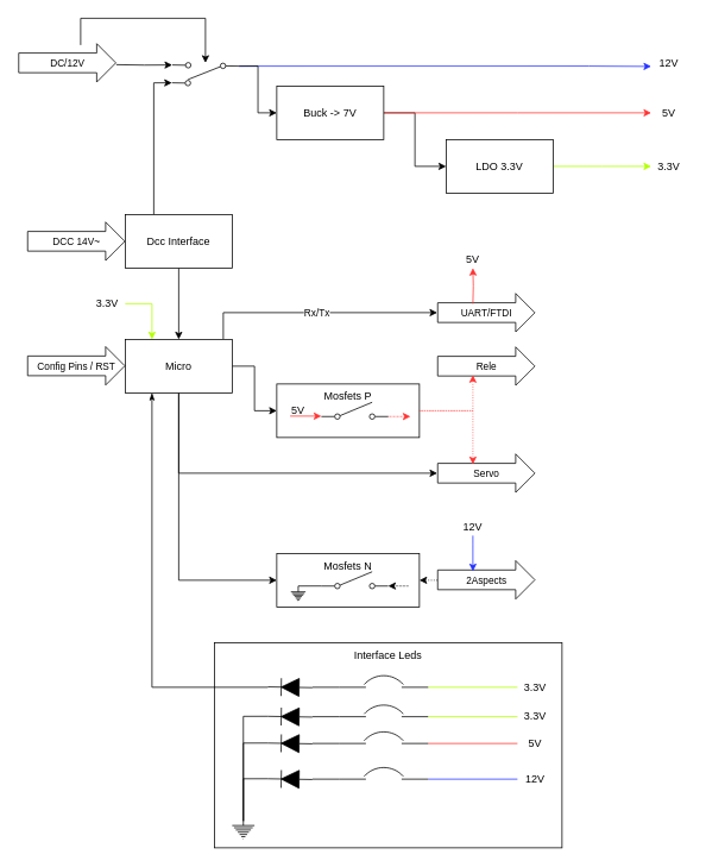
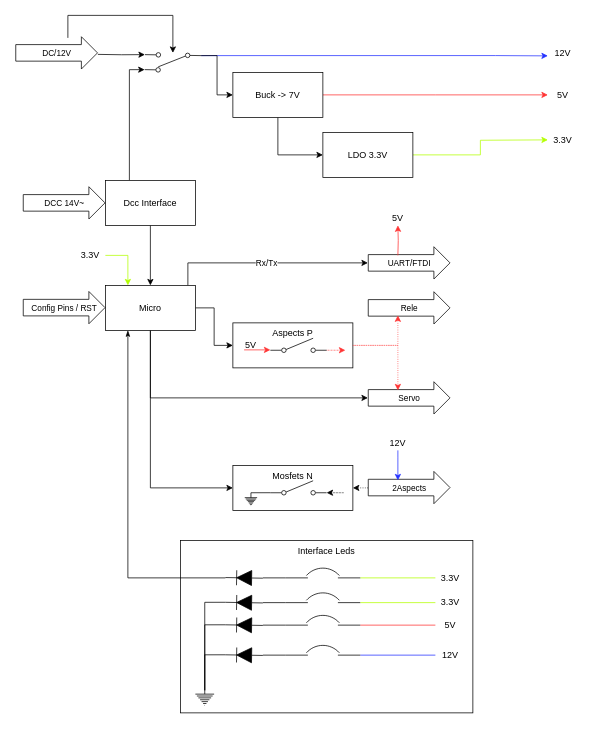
  <mxCell id="0" />
  <mxCell id="1" parent="0" />
  <mxCell id="2" value="Interface Leds" style="rounded=0;whiteSpace=wrap;html=1;verticalAlign=top;" vertex="1" parent="1"><mxGeometry x="240" y="720" width="390" height="230" as="geometry" /></mxCell>
  <mxCell id="3" style="edgeStyle=orthogonalEdgeStyle;rounded=0;orthogonalLoop=1;jettySize=auto;html=1;entryX=0;entryY=0.5;entryDx=0;entryDy=0;" edge="1" parent="1" source="5" target="14"><mxGeometry relative="1" as="geometry" /></mxCell>
  <mxCell id="4" style="edgeStyle=orthogonalEdgeStyle;rounded=0;orthogonalLoop=1;jettySize=auto;html=1;strokeColor=#FF3333;" edge="1" parent="1" source="5"><mxGeometry relative="1" as="geometry"><mxPoint x="730" y="126" as="targetPoint" /></mxGeometry></mxCell>
  <mxCell id="5" value="Buck -&amp;gt; 7V" style="rounded=0;whiteSpace=wrap;html=1;" vertex="1" parent="1"><mxGeometry x="310" y="96" width="120" height="60" as="geometry" /></mxCell>
  <mxCell id="6" value="DC/12V" style="shape=flexArrow;endArrow=classic;html=1;width=22.069;endSize=6.828;" edge="1" parent="1"><mxGeometry width="50" height="50" relative="1" as="geometry"><mxPoint x="20" y="70" as="sourcePoint" /><mxPoint x="130" y="70" as="targetPoint" /></mxGeometry></mxCell>
  <mxCell id="7" value="DCC 14V~" style="shape=flexArrow;endArrow=classic;html=1;entryX=0;entryY=0.5;entryDx=0;entryDy=0;width=22.069;endSize=6.828;" edge="1" parent="1"><mxGeometry width="50" height="50" relative="1" as="geometry"><mxPoint x="30" y="270" as="sourcePoint" /><mxPoint x="140" y="270" as="targetPoint" /></mxGeometry></mxCell>
  <mxCell id="8" style="edgeStyle=orthogonalEdgeStyle;rounded=0;orthogonalLoop=1;jettySize=auto;html=1;entryX=1;entryY=0.115;entryDx=0;entryDy=0;entryPerimeter=0;" edge="1" parent="1" source="10" target="22"><mxGeometry relative="1" as="geometry"><mxPoint x="193.96" y="187" as="targetPoint" /><Array as="points"><mxPoint x="172" y="92" /></Array></mxGeometry></mxCell>
  <mxCell id="9" style="edgeStyle=orthogonalEdgeStyle;rounded=0;orthogonalLoop=1;jettySize=auto;html=1;" edge="1" parent="1" source="10" target="19"><mxGeometry relative="1" as="geometry" /></mxCell>
  <mxCell id="10" value="Dcc Interface" style="rounded=0;whiteSpace=wrap;html=1;" vertex="1" parent="1"><mxGeometry x="140" y="240" width="120" height="60" as="geometry" /></mxCell>
  <mxCell id="11" style="edgeStyle=orthogonalEdgeStyle;rounded=0;orthogonalLoop=1;jettySize=auto;html=1;exitX=0;exitY=0.885;exitDx=0;exitDy=0;exitPerimeter=0;startArrow=none;strokeColor=#2432FF;" edge="1" parent="1" source="22"><mxGeometry relative="1" as="geometry"><mxPoint x="730" y="74" as="targetPoint" /><Array as="points"><mxPoint x="660" y="74" /></Array></mxGeometry></mxCell>
  <mxCell id="12" style="edgeStyle=orthogonalEdgeStyle;rounded=0;orthogonalLoop=1;jettySize=auto;html=1;" edge="1" parent="1" target="22"><mxGeometry relative="1" as="geometry"><mxPoint x="90" y="50" as="sourcePoint" /><mxPoint x="178.133" y="155.275" as="targetPoint" /><Array as="points"><mxPoint x="90" y="20" /><mxPoint x="230" y="20" /></Array></mxGeometry></mxCell>
  <mxCell id="13" style="edgeStyle=orthogonalEdgeStyle;rounded=0;orthogonalLoop=1;jettySize=auto;html=1;strokeColor=#B3FF00;" edge="1" parent="1" source="14"><mxGeometry relative="1" as="geometry"><mxPoint x="730" y="186" as="targetPoint" /></mxGeometry></mxCell>
- <mxCell id="14" value="LDO 3.3V" style="rounded=0;whiteSpace=wrap;html=1;" vertex="1" parent="1"><mxGeometry x="500" y="156" width="120" height="60" as="geometry" /></mxCell>
+ <mxCell id="14" value="LDO 3.3V" style="rounded=0;whiteSpace=wrap;html=1;" vertex="1" parent="1"><mxGeometry x="430" y="176" width="120" height="60" as="geometry" /></mxCell>
  <mxCell id="15" value="Rx/Tx" style="edgeStyle=orthogonalEdgeStyle;rounded=0;orthogonalLoop=1;jettySize=auto;html=1;strokeColor=#000000;" edge="1" parent="1" source="19"><mxGeometry relative="1" as="geometry"><mxPoint x="490" y="350" as="targetPoint" /><Array as="points"><mxPoint x="250" y="350" /></Array></mxGeometry></mxCell>
  <mxCell id="16" style="edgeStyle=orthogonalEdgeStyle;rounded=0;orthogonalLoop=1;jettySize=auto;html=1;strokeColor=#000000;" edge="1" parent="1" source="19" target="36"><mxGeometry relative="1" as="geometry" /></mxCell>
  <mxCell id="17" style="edgeStyle=orthogonalEdgeStyle;rounded=0;orthogonalLoop=1;jettySize=auto;html=1;" edge="1" parent="1" source="19"><mxGeometry relative="1" as="geometry"><mxPoint x="490" y="530" as="targetPoint" /><Array as="points"><mxPoint x="200" y="530" /></Array></mxGeometry></mxCell>
  <mxCell id="18" style="edgeStyle=orthogonalEdgeStyle;rounded=0;orthogonalLoop=1;jettySize=auto;html=1;strokeColor=#000000;" edge="1" parent="1" source="19" target="38"><mxGeometry relative="1" as="geometry"><Array as="points"><mxPoint x="200" y="650" /></Array></mxGeometry></mxCell>
  <mxCell id="19" value="Micro" style="rounded=0;whiteSpace=wrap;html=1;" vertex="1" parent="1"><mxGeometry x="140" y="380" width="120" height="60" as="geometry" /></mxCell>
  <mxCell id="20" style="edgeStyle=orthogonalEdgeStyle;rounded=0;orthogonalLoop=1;jettySize=auto;html=1;entryX=1;entryY=0.885;entryDx=0;entryDy=0;entryPerimeter=0;" edge="1" parent="1" target="22"><mxGeometry relative="1" as="geometry"><mxPoint x="130" y="70" as="targetPoint" /><mxPoint x="130" y="72" as="sourcePoint" /></mxGeometry></mxCell>
  <mxCell id="21" style="edgeStyle=orthogonalEdgeStyle;rounded=0;orthogonalLoop=1;jettySize=auto;html=1;exitX=0;exitY=0.885;exitDx=0;exitDy=0;exitPerimeter=0;strokeColor=#000000;" edge="1" parent="1" source="22" target="5"><mxGeometry relative="1" as="geometry" /></mxCell>
  <mxCell id="22" value="" style="pointerEvents=1;verticalLabelPosition=bottom;shadow=0;dashed=0;align=center;html=1;verticalAlign=top;shape=mxgraph.electrical.electro-mechanical.2-way_switch;rotation=-179;" vertex="1" parent="1"><mxGeometry x="192.5" y="70" width="75" height="26" as="geometry" /></mxCell>
  <mxCell id="23" value="12V" style="text;html=1;strokeColor=none;fillColor=none;align=center;verticalAlign=middle;whiteSpace=wrap;rounded=0;" vertex="1" parent="1"><mxGeometry x="730" y="60" width="40" height="20" as="geometry" /></mxCell>
  <mxCell id="24" value="5V" style="text;html=1;strokeColor=none;fillColor=none;align=center;verticalAlign=middle;whiteSpace=wrap;rounded=0;" vertex="1" parent="1"><mxGeometry x="730" y="116" width="40" height="20" as="geometry" /></mxCell>
  <mxCell id="25" value="3.3V" style="text;html=1;strokeColor=none;fillColor=none;align=center;verticalAlign=middle;whiteSpace=wrap;rounded=0;" vertex="1" parent="1"><mxGeometry x="730" y="176" width="40" height="20" as="geometry" /></mxCell>
  <mxCell id="26" style="edgeStyle=orthogonalEdgeStyle;rounded=0;orthogonalLoop=1;jettySize=auto;html=1;strokeColor=#B3FF00;exitX=1;exitY=0.5;exitDx=0;exitDy=0;" edge="1" parent="1" source="27" target="19"><mxGeometry relative="1" as="geometry"><mxPoint x="60" y="410" as="targetPoint" /><mxPoint x="-50" y="410" as="sourcePoint" /><Array as="points"><mxPoint x="170" y="340" /></Array></mxGeometry></mxCell>
  <mxCell id="27" value="3.3V" style="text;html=1;strokeColor=none;fillColor=none;align=center;verticalAlign=middle;whiteSpace=wrap;rounded=0;" vertex="1" parent="1"><mxGeometry x="100" y="330" width="40" height="20" as="geometry" /></mxCell>
  <mxCell id="28" value="Config Pins / RST" style="shape=flexArrow;endArrow=classic;html=1;entryX=0;entryY=0.5;entryDx=0;entryDy=0;width=22.069;endSize=6.828;" edge="1" parent="1"><mxGeometry width="50" height="50" relative="1" as="geometry"><mxPoint x="30" y="409.66" as="sourcePoint" /><mxPoint x="140" y="409.66" as="targetPoint" /></mxGeometry></mxCell>
  <mxCell id="29" value="UART/FTDI" style="shape=flexArrow;endArrow=classic;html=1;entryX=0;entryY=0.5;entryDx=0;entryDy=0;width=22.069;endSize=6.828;" edge="1" parent="1"><mxGeometry width="50" height="50" relative="1" as="geometry"><mxPoint x="490" y="350" as="sourcePoint" /><mxPoint x="600" y="350" as="targetPoint" /></mxGeometry></mxCell>
  <mxCell id="30" value="Servo" style="shape=flexArrow;endArrow=classic;html=1;entryX=0;entryY=0.5;entryDx=0;entryDy=0;width=22.069;endSize=6.828;" edge="1" parent="1"><mxGeometry width="50" height="50" relative="1" as="geometry"><mxPoint x="490" y="530" as="sourcePoint" /><mxPoint x="600" y="530" as="targetPoint" /></mxGeometry></mxCell>
  <mxCell id="31" value="2Aspects" style="shape=flexArrow;endArrow=classic;html=1;entryX=0;entryY=0.5;entryDx=0;entryDy=0;width=22.069;endSize=6.828;" edge="1" parent="1"><mxGeometry width="50" height="50" relative="1" as="geometry"><mxPoint x="490" y="649.58" as="sourcePoint" /><mxPoint x="600" y="649.58" as="targetPoint" /></mxGeometry></mxCell>
  <mxCell id="32" value="Rele" style="shape=flexArrow;endArrow=classic;html=1;entryX=0;entryY=0.5;entryDx=0;entryDy=0;width=22.069;endSize=6.828;" edge="1" parent="1"><mxGeometry width="50" height="50" relative="1" as="geometry"><mxPoint x="490" y="410" as="sourcePoint" /><mxPoint x="600" y="410" as="targetPoint" /></mxGeometry></mxCell>
  <mxCell id="33" style="edgeStyle=orthogonalEdgeStyle;rounded=0;orthogonalLoop=1;jettySize=auto;html=1;strokeColor=#FF3333;entryX=0.5;entryY=1;entryDx=0;entryDy=0;" edge="1" parent="1" target="34"><mxGeometry relative="1" as="geometry"><mxPoint x="807" y="344.58" as="targetPoint" /><mxPoint x="530" y="340" as="sourcePoint" /></mxGeometry></mxCell>
  <mxCell id="34" value="5V" style="text;html=1;strokeColor=none;fillColor=none;align=center;verticalAlign=middle;whiteSpace=wrap;rounded=0;" vertex="1" parent="1"><mxGeometry x="510" y="280" width="40" height="20" as="geometry" /></mxCell>
  <mxCell id="35" style="edgeStyle=orthogonalEdgeStyle;rounded=0;orthogonalLoop=1;jettySize=auto;html=1;dashed=1;dashPattern=1 2;strokeColor=#FF3333;exitX=1;exitY=0.5;exitDx=0;exitDy=0;" edge="1" parent="1"><mxGeometry relative="1" as="geometry"><mxPoint x="530" y="420" as="targetPoint" /><mxPoint x="424" y="460" as="sourcePoint" /><Array as="points"><mxPoint x="530" y="460" /><mxPoint x="530" y="430" /></Array></mxGeometry></mxCell>
- <mxCell id="36" value="Mosfets P" style="rounded=0;whiteSpace=wrap;html=1;verticalAlign=top;" vertex="1" parent="1"><mxGeometry x="310" y="430" width="160" height="60" as="geometry" /></mxCell>
+ <mxCell id="36" value="Aspects P" style="rounded=0;whiteSpace=wrap;html=1;verticalAlign=top;" vertex="1" parent="1"><mxGeometry x="310" y="430" width="160" height="60" as="geometry" /></mxCell>
  <mxCell id="37" style="edgeStyle=orthogonalEdgeStyle;rounded=0;orthogonalLoop=1;jettySize=auto;html=1;dashed=1;dashPattern=1 2;strokeColor=#FF3333;" edge="1" parent="1" source="36"><mxGeometry relative="1" as="geometry"><mxPoint x="530" y="520" as="targetPoint" /><mxPoint x="424" y="460" as="sourcePoint" /><Array as="points"><mxPoint x="530" y="460" /></Array></mxGeometry></mxCell>
  <mxCell id="38" value="Mosfets N" style="rounded=0;whiteSpace=wrap;html=1;verticalAlign=top;" vertex="1" parent="1"><mxGeometry x="310" y="620" width="160" height="60" as="geometry" /></mxCell>
  <mxCell id="39" style="edgeStyle=orthogonalEdgeStyle;rounded=0;orthogonalLoop=1;jettySize=auto;html=1;startArrow=none;strokeColor=#2432FF;" edge="1" parent="1" source="40"><mxGeometry relative="1" as="geometry"><mxPoint x="49.999" y="593.646" as="sourcePoint" /><mxPoint x="530" y="640" as="targetPoint" /><Array as="points"><mxPoint x="530" y="610" /><mxPoint x="530" y="610" /></Array></mxGeometry></mxCell>
  <mxCell id="40" value="12V" style="text;html=1;strokeColor=none;fillColor=none;align=center;verticalAlign=middle;whiteSpace=wrap;rounded=0;" vertex="1" parent="1"><mxGeometry x="510" y="580" width="40" height="20" as="geometry" /></mxCell>
  <mxCell id="41" style="edgeStyle=orthogonalEdgeStyle;rounded=0;orthogonalLoop=1;jettySize=auto;html=1;dashed=1;dashPattern=1 2;entryX=1;entryY=0.5;entryDx=0;entryDy=0;" edge="1" parent="1" target="38"><mxGeometry relative="1" as="geometry"><mxPoint x="500" y="849.94" as="targetPoint" /><mxPoint x="490" y="650" as="sourcePoint" /><Array as="points"><mxPoint x="490" y="650" /></Array></mxGeometry></mxCell>
  <mxCell id="42" style="edgeStyle=orthogonalEdgeStyle;rounded=0;orthogonalLoop=1;jettySize=auto;html=1;exitX=0;exitY=1;exitDx=0;exitDy=0;exitPerimeter=0;entryX=0;entryY=0.5;entryDx=0;entryDy=0;entryPerimeter=0;strokeColor=#000000;endArrow=none;endFill=0;" edge="1" parent="1" source="43" target="45"><mxGeometry relative="1" as="geometry" /></mxCell>
  <mxCell id="43" value="" style="pointerEvents=1;verticalLabelPosition=bottom;shadow=0;dashed=0;align=center;html=1;verticalAlign=top;shape=mxgraph.electrical.miscellaneous.circuit_breaker;" vertex="1" parent="1"><mxGeometry x="380" y="757" width="100" height="13" as="geometry" /></mxCell>
  <mxCell id="44" style="edgeStyle=orthogonalEdgeStyle;rounded=0;orthogonalLoop=1;jettySize=auto;html=1;entryX=0.25;entryY=1;entryDx=0;entryDy=0;endArrow=classicThin;endFill=1;strokeColor=#000000;" edge="1" parent="1" source="45" target="19"><mxGeometry relative="1" as="geometry" /></mxCell>
  <mxCell id="45" value="" style="pointerEvents=1;fillColor=strokeColor;verticalLabelPosition=bottom;shadow=0;dashed=0;align=center;html=1;verticalAlign=top;shape=mxgraph.electrical.diodes.diode;rotation=-179;" vertex="1" parent="1"><mxGeometry x="300" y="760" width="50" height="20" as="geometry" /></mxCell>
  <mxCell id="46" value="" style="pointerEvents=1;verticalLabelPosition=bottom;shadow=0;dashed=0;align=center;html=1;verticalAlign=top;shape=mxgraph.electrical.signal_sources.protective_earth;" vertex="1" parent="1"><mxGeometry x="260" y="920" width="25" height="20" as="geometry" /></mxCell>
  <mxCell id="47" style="edgeStyle=orthogonalEdgeStyle;rounded=0;orthogonalLoop=1;jettySize=auto;html=1;strokeColor=#B3FF00;endArrow=none;endFill=0;" edge="1" parent="1"><mxGeometry relative="1" as="geometry"><mxPoint x="580" y="770" as="targetPoint" /><mxPoint x="480" y="770" as="sourcePoint" /></mxGeometry></mxCell>
  <mxCell id="48" value="3.3V" style="text;html=1;strokeColor=none;fillColor=none;align=center;verticalAlign=middle;whiteSpace=wrap;rounded=0;" vertex="1" parent="1"><mxGeometry x="580" y="760" width="40" height="20" as="geometry" /></mxCell>
  <mxCell id="49" style="edgeStyle=orthogonalEdgeStyle;rounded=0;orthogonalLoop=1;jettySize=auto;html=1;exitX=0;exitY=1;exitDx=0;exitDy=0;exitPerimeter=0;entryX=0;entryY=0.5;entryDx=0;entryDy=0;entryPerimeter=0;strokeColor=#000000;endArrow=none;endFill=0;" edge="1" parent="1" source="50" target="52"><mxGeometry relative="1" as="geometry" /></mxCell>
  <mxCell id="50" value="" style="pointerEvents=1;verticalLabelPosition=bottom;shadow=0;dashed=0;align=center;html=1;verticalAlign=top;shape=mxgraph.electrical.miscellaneous.circuit_breaker;" vertex="1" parent="1"><mxGeometry x="380" y="790" width="100" height="13" as="geometry" /></mxCell>
  <mxCell id="51" style="edgeStyle=orthogonalEdgeStyle;rounded=0;orthogonalLoop=1;jettySize=auto;html=1;exitX=1;exitY=0.5;exitDx=0;exitDy=0;exitPerimeter=0;entryX=0.5;entryY=0;entryDx=0;entryDy=0;entryPerimeter=0;endArrow=none;endFill=0;strokeColor=#000000;" edge="1" parent="1" source="52" target="46"><mxGeometry relative="1" as="geometry" /></mxCell>
  <mxCell id="52" value="" style="pointerEvents=1;fillColor=strokeColor;verticalLabelPosition=bottom;shadow=0;dashed=0;align=center;html=1;verticalAlign=top;shape=mxgraph.electrical.diodes.diode;rotation=-179;" vertex="1" parent="1"><mxGeometry x="300" y="793" width="50" height="20" as="geometry" /></mxCell>
  <mxCell id="53" style="edgeStyle=orthogonalEdgeStyle;rounded=0;orthogonalLoop=1;jettySize=auto;html=1;strokeColor=#B3FF00;endArrow=none;endFill=0;" edge="1" parent="1"><mxGeometry relative="1" as="geometry"><mxPoint x="580" y="803" as="targetPoint" /><mxPoint x="480" y="803" as="sourcePoint" /></mxGeometry></mxCell>
  <mxCell id="54" value="3.3V" style="text;html=1;strokeColor=none;fillColor=none;align=center;verticalAlign=middle;whiteSpace=wrap;rounded=0;" vertex="1" parent="1"><mxGeometry x="580" y="793" width="40" height="20" as="geometry" /></mxCell>
  <mxCell id="55" style="edgeStyle=orthogonalEdgeStyle;rounded=0;orthogonalLoop=1;jettySize=auto;html=1;exitX=0;exitY=1;exitDx=0;exitDy=0;exitPerimeter=0;entryX=0;entryY=0.5;entryDx=0;entryDy=0;entryPerimeter=0;strokeColor=#000000;endArrow=none;endFill=0;" edge="1" parent="1" source="56" target="58"><mxGeometry relative="1" as="geometry" /></mxCell>
  <mxCell id="56" value="" style="pointerEvents=1;verticalLabelPosition=bottom;shadow=0;dashed=0;align=center;html=1;verticalAlign=top;shape=mxgraph.electrical.miscellaneous.circuit_breaker;" vertex="1" parent="1"><mxGeometry x="380" y="820" width="100" height="13" as="geometry" /></mxCell>
  <mxCell id="57" style="edgeStyle=orthogonalEdgeStyle;rounded=0;orthogonalLoop=1;jettySize=auto;html=1;exitX=1;exitY=0.5;exitDx=0;exitDy=0;exitPerimeter=0;entryX=0.5;entryY=0;entryDx=0;entryDy=0;entryPerimeter=0;endArrow=none;endFill=0;strokeColor=#000000;" edge="1" parent="1" source="58" target="46"><mxGeometry relative="1" as="geometry" /></mxCell>
  <mxCell id="58" value="" style="pointerEvents=1;fillColor=strokeColor;verticalLabelPosition=bottom;shadow=0;dashed=0;align=center;html=1;verticalAlign=top;shape=mxgraph.electrical.diodes.diode;rotation=-179;" vertex="1" parent="1"><mxGeometry x="300" y="823" width="50" height="20" as="geometry" /></mxCell>
  <mxCell id="59" style="edgeStyle=orthogonalEdgeStyle;rounded=0;orthogonalLoop=1;jettySize=auto;html=1;endArrow=none;endFill=0;strokeColor=#FF3333;" edge="1" parent="1"><mxGeometry relative="1" as="geometry"><mxPoint x="580" y="833" as="targetPoint" /><mxPoint x="480" y="833" as="sourcePoint" /></mxGeometry></mxCell>
  <mxCell id="60" value="5V" style="text;html=1;strokeColor=none;fillColor=none;align=center;verticalAlign=middle;whiteSpace=wrap;rounded=0;" vertex="1" parent="1"><mxGeometry x="580" y="823" width="40" height="20" as="geometry" /></mxCell>
  <mxCell id="61" style="edgeStyle=orthogonalEdgeStyle;rounded=0;orthogonalLoop=1;jettySize=auto;html=1;exitX=0;exitY=1;exitDx=0;exitDy=0;exitPerimeter=0;entryX=0;entryY=0.5;entryDx=0;entryDy=0;entryPerimeter=0;strokeColor=#000000;endArrow=none;endFill=0;" edge="1" parent="1" source="62" target="64"><mxGeometry relative="1" as="geometry" /></mxCell>
  <mxCell id="62" value="" style="pointerEvents=1;verticalLabelPosition=bottom;shadow=0;dashed=0;align=center;html=1;verticalAlign=top;shape=mxgraph.electrical.miscellaneous.circuit_breaker;" vertex="1" parent="1"><mxGeometry x="380" y="860" width="100" height="13" as="geometry" /></mxCell>
  <mxCell id="63" style="edgeStyle=orthogonalEdgeStyle;rounded=0;orthogonalLoop=1;jettySize=auto;html=1;exitX=1;exitY=0.5;exitDx=0;exitDy=0;exitPerimeter=0;endArrow=none;endFill=0;" edge="1" parent="1" source="64" target="46"><mxGeometry relative="1" as="geometry" /></mxCell>
  <mxCell id="64" value="" style="pointerEvents=1;fillColor=strokeColor;verticalLabelPosition=bottom;shadow=0;dashed=0;align=center;html=1;verticalAlign=top;shape=mxgraph.electrical.diodes.diode;rotation=-179;" vertex="1" parent="1"><mxGeometry x="300" y="863" width="50" height="20" as="geometry" /></mxCell>
  <mxCell id="65" style="edgeStyle=orthogonalEdgeStyle;rounded=0;orthogonalLoop=1;jettySize=auto;html=1;endArrow=none;endFill=0;strokeColor=#2432FF;" edge="1" parent="1"><mxGeometry relative="1" as="geometry"><mxPoint x="580" y="873" as="targetPoint" /><mxPoint x="480" y="873" as="sourcePoint" /></mxGeometry></mxCell>
  <mxCell id="66" value="12V" style="text;html=1;strokeColor=none;fillColor=none;align=center;verticalAlign=middle;whiteSpace=wrap;rounded=0;" vertex="1" parent="1"><mxGeometry x="580" y="863" width="40" height="20" as="geometry" /></mxCell>
  <mxCell id="67" style="edgeStyle=orthogonalEdgeStyle;rounded=0;orthogonalLoop=1;jettySize=auto;html=1;endArrow=classic;endFill=1;fontColor=#FF3333;strokeColor=#FF3333;dashed=1;dashPattern=1 1;exitX=1;exitY=0.84;exitDx=0;exitDy=0;exitPerimeter=0;" edge="1" parent="1" source="68"><mxGeometry relative="1" as="geometry"><mxPoint x="460" y="467" as="targetPoint" /></mxGeometry></mxCell>
  <mxCell id="68" value="" style="pointerEvents=1;verticalLabelPosition=bottom;shadow=0;dashed=0;align=center;html=1;verticalAlign=top;shape=mxgraph.electrical.electro-mechanical.simple_switch;" vertex="1" parent="1"><mxGeometry x="360" y="450.5" width="75" height="19" as="geometry" /></mxCell>
  <mxCell id="69" style="edgeStyle=orthogonalEdgeStyle;rounded=0;orthogonalLoop=1;jettySize=auto;html=1;strokeColor=#FF3333;entryX=0;entryY=0.84;entryDx=0;entryDy=0;entryPerimeter=0;" edge="1" parent="1" target="68"><mxGeometry relative="1" as="geometry"><mxPoint x="520" y="310" as="targetPoint" /><mxPoint x="325" y="466" as="sourcePoint" /></mxGeometry></mxCell>
  <mxCell id="70" style="edgeStyle=orthogonalEdgeStyle;rounded=0;orthogonalLoop=1;jettySize=auto;html=1;endArrow=none;endFill=0;fontColor=#FF3333;dashed=1;dashPattern=1 1;exitX=1;exitY=0.84;exitDx=0;exitDy=0;exitPerimeter=0;startArrow=classic;startFill=1;" edge="1" parent="1" source="72"><mxGeometry relative="1" as="geometry"><mxPoint x="458" y="657" as="targetPoint" /></mxGeometry></mxCell>
  <mxCell id="71" style="edgeStyle=orthogonalEdgeStyle;rounded=0;orthogonalLoop=1;jettySize=auto;html=1;exitX=0;exitY=0.84;exitDx=0;exitDy=0;exitPerimeter=0;entryX=0.5;entryY=0;entryDx=0;entryDy=0;entryPerimeter=0;fontColor=#FF3333;startArrow=none;startFill=0;endArrow=none;endFill=0;strokeColor=#000000;" edge="1" parent="1" source="72" target="73"><mxGeometry relative="1" as="geometry" /></mxCell>
  <mxCell id="72" value="" style="pointerEvents=1;verticalLabelPosition=bottom;shadow=0;dashed=0;align=center;html=1;verticalAlign=top;shape=mxgraph.electrical.electro-mechanical.simple_switch;" vertex="1" parent="1"><mxGeometry x="360" y="640.5" width="75" height="19" as="geometry" /></mxCell>
  <mxCell id="73" value="" style="pointerEvents=1;verticalLabelPosition=bottom;shadow=0;dashed=0;align=center;html=1;verticalAlign=top;shape=mxgraph.electrical.signal_sources.protective_earth;rotation=0;" vertex="1" parent="1"><mxGeometry x="325.85" y="659.5" width="16.5" height="14.2" as="geometry" /></mxCell>
  <mxCell id="74" value="5V" style="text;html=1;strokeColor=none;fillColor=none;align=center;verticalAlign=middle;whiteSpace=wrap;rounded=0;" vertex="1" parent="1"><mxGeometry x="314.1" y="449.5" width="40" height="20" as="geometry" /></mxCell>
